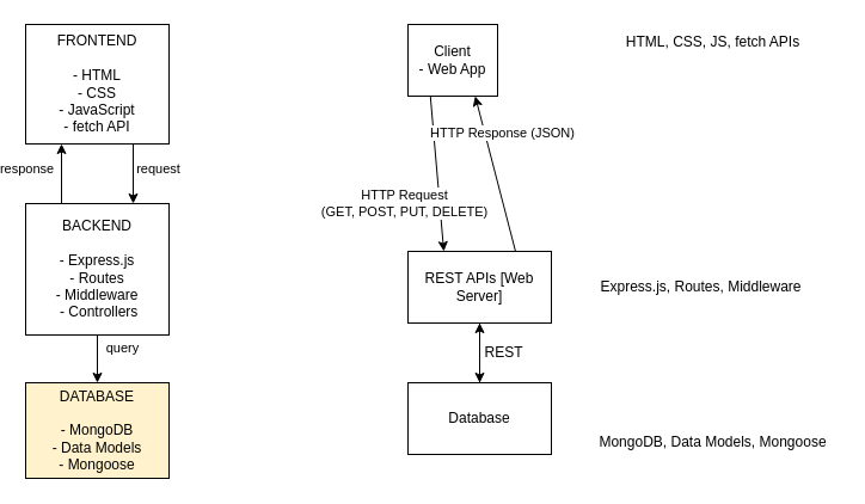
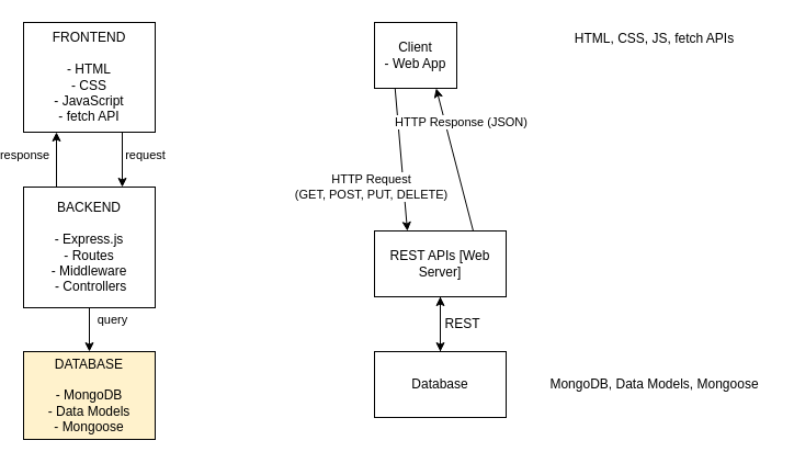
  <mxCell id="0" />
  <mxCell id="1" parent="0" />
  <mxCell id="2" style="edgeStyle=none;html=1;exitX=0.75;exitY=1;exitDx=0;exitDy=0;entryX=0.75;entryY=0;entryDx=0;entryDy=0;" edge="1" parent="1" source="4" target="9"><mxGeometry relative="1" as="geometry" /></mxCell>
  <mxCell id="3" value="request" style="edgeLabel;html=1;align=center;verticalAlign=middle;resizable=0;points=[];" vertex="1" connectable="0" parent="2"><mxGeometry x="0.316" y="-2" relative="1" as="geometry"><mxPoint x="22" y="-13" as="offset" /></mxGeometry></mxCell>
  <mxCell id="4" value="FRONTEND&lt;br&gt;&lt;br&gt;- HTML&lt;br&gt;- CSS&lt;br&gt;- JavaScript&lt;br&gt;- fetch API" style="rounded=0;whiteSpace=wrap;html=1;" vertex="1" parent="1"><mxGeometry x="20" y="20" width="120" height="100" as="geometry" /></mxCell>
  <mxCell id="5" style="edgeStyle=none;html=1;exitX=0.25;exitY=0;exitDx=0;exitDy=0;entryX=0.25;entryY=1;entryDx=0;entryDy=0;" edge="1" parent="1" source="9" target="4"><mxGeometry relative="1" as="geometry" /></mxCell>
  <mxCell id="6" value="response" style="edgeLabel;html=1;align=center;verticalAlign=middle;resizable=0;points=[];" vertex="1" connectable="0" parent="5"><mxGeometry x="-0.249" y="1" relative="1" as="geometry"><mxPoint x="-29" y="-11" as="offset" /></mxGeometry></mxCell>
  <mxCell id="7" style="edgeStyle=none;html=1;exitX=0.5;exitY=1;exitDx=0;exitDy=0;entryX=0.5;entryY=0;entryDx=0;entryDy=0;" edge="1" parent="1" source="9" target="10"><mxGeometry relative="1" as="geometry" /></mxCell>
  <mxCell id="8" value="query" style="edgeLabel;html=1;align=center;verticalAlign=middle;resizable=0;points=[];" vertex="1" connectable="0" parent="7"><mxGeometry x="-0.59" relative="1" as="geometry"><mxPoint x="20" y="2" as="offset" /></mxGeometry></mxCell>
  <mxCell id="9" value="BACKEND&lt;br&gt;&lt;br&gt;- Express.js&lt;br&gt;- Routes&lt;br&gt;- Middleware&lt;br&gt;&amp;nbsp;- Controllers" style="rounded=0;whiteSpace=wrap;html=1;" vertex="1" parent="1"><mxGeometry x="20" y="170" width="120" height="110" as="geometry" /></mxCell>
  <mxCell id="10" value="DATABASE&lt;br&gt;&lt;br&gt;- MongoDB&lt;br&gt;- Data Models&lt;br&gt;- Mongoose" style="rounded=0;whiteSpace=wrap;html=1;fillColor=#fff2cc;" vertex="1" parent="1"><mxGeometry x="20" y="320" width="120" height="80" as="geometry" /></mxCell>
  <mxCell id="11" style="edgeStyle=none;html=1;exitX=0.25;exitY=1;exitDx=0;exitDy=0;entryX=0.25;entryY=0;entryDx=0;entryDy=0;" edge="1" parent="1" source="13" target="17"><mxGeometry relative="1" as="geometry" /></mxCell>
  <mxCell id="12" value="HTTP Request &lt;br&gt;(GET, POST, PUT, DELETE)" style="edgeLabel;html=1;align=center;verticalAlign=middle;resizable=0;points=[];" vertex="1" connectable="0" parent="11"><mxGeometry x="0.333" y="3" relative="1" as="geometry"><mxPoint x="-33" y="3" as="offset" /></mxGeometry></mxCell>
  <mxCell id="13" value="Client&lt;br&gt;- Web App" style="rounded=0;whiteSpace=wrap;html=1;" vertex="1" parent="1"><mxGeometry x="340" y="20" width="75" height="60" as="geometry" /></mxCell>
  <mxCell id="14" style="edgeStyle=none;html=1;exitX=0.75;exitY=0;exitDx=0;exitDy=0;entryX=0.75;entryY=1;entryDx=0;entryDy=0;" edge="1" parent="1" source="17" target="13"><mxGeometry relative="1" as="geometry" /></mxCell>
  <mxCell id="15" value="HTTP Response (JSON)" style="edgeLabel;html=1;align=center;verticalAlign=middle;resizable=0;points=[];" vertex="1" connectable="0" parent="14"><mxGeometry x="0.291" y="2" relative="1" as="geometry"><mxPoint x="12" y="-16" as="offset" /></mxGeometry></mxCell>
  <mxCell id="16" style="edgeStyle=none;html=1;exitX=0.5;exitY=1;exitDx=0;exitDy=0;entryX=0.5;entryY=0;entryDx=0;entryDy=0;" edge="1" parent="1" source="17" target="19"><mxGeometry relative="1" as="geometry" /></mxCell>
  <mxCell id="17" value="REST APIs [Web Server]" style="rounded=0;whiteSpace=wrap;html=1;" vertex="1" parent="1"><mxGeometry x="340" y="210" width="120" height="60" as="geometry" /></mxCell>
  <mxCell id="18" style="edgeStyle=none;html=1;exitX=0.5;exitY=0;exitDx=0;exitDy=0;entryX=0.5;entryY=1;entryDx=0;entryDy=0;" edge="1" parent="1" source="19" target="17"><mxGeometry relative="1" as="geometry"><mxPoint x="399.821" y="270" as="targetPoint" /></mxGeometry></mxCell>
  <mxCell id="19" value="Database" style="rounded=0;whiteSpace=wrap;html=1;" vertex="1" parent="1"><mxGeometry x="340" y="320" width="120" height="60" as="geometry" /></mxCell>
  <mxCell id="20" value="REST" style="text;html=1;align=center;verticalAlign=middle;resizable=0;points=[];autosize=1;strokeColor=none;fillColor=none;" vertex="1" parent="1"><mxGeometry x="390" y="280" width="60" height="30" as="geometry" /></mxCell>
  <mxCell id="21" value="HTML, CSS, JS, fetch APIs" style="text;html=1;align=center;verticalAlign=middle;resizable=0;points=[];autosize=1;strokeColor=none;fillColor=none;" vertex="1" parent="1"><mxGeometry x="510" y="20" width="170" height="30" as="geometry" /></mxCell>
- <mxCell id="22" value="Express.js, Routes, Middleware" style="text;html=1;align=center;verticalAlign=middle;resizable=0;points=[];autosize=1;strokeColor=none;fillColor=none;" vertex="1" parent="1"><mxGeometry x="490" y="225" width="190" height="30" as="geometry" /></mxCell>
- <mxCell id="23" value="MongoDB, Data Models, Mongoose" style="text;html=1;align=center;verticalAlign=middle;resizable=0;points=[];autosize=1;strokeColor=none;fillColor=none;" vertex="1" parent="1"><mxGeometry x="490" y="355" width="210" height="30" as="geometry" /></mxCell>
+ <mxCell id="23" value="MongoDB, Data Models, Mongoose" style="text;html=1;align=center;verticalAlign=middle;resizable=0;points=[];autosize=1;strokeColor=none;fillColor=none;" vertex="1" parent="1"><mxGeometry x="490" y="335" width="210" height="30" as="geometry" /></mxCell>
